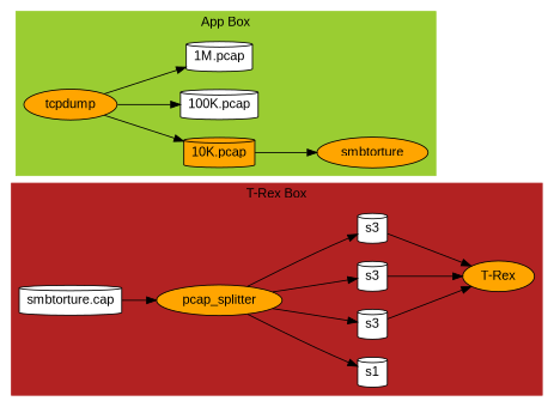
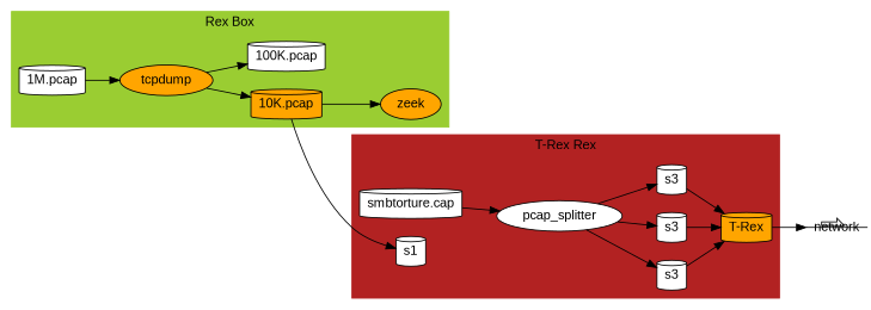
  digraph {
    fontname="Liberation Sans"
    rankdir=LR
    node [fillcolor=white fontname="Liberation Sans" shape=cylinder style=filled]
    edge [fontname="Liberation Sans"]
    n1 [height=0.2 label="smbtorture.cap" width=0.2]
    n2 [height=0.2 label=s1 width=0.2]
    n3 [height=0.2 label=s3 width=0.2]
    n4 [height=0.2 label=s3 width=0.2]
    n5 [height=0.2 label=s3 width=0.2]
-   n6 [fillcolor=orange height=0.2 label="T-Rex" shape=ellipse width=0.2]
-   n7 [fillcolor=orange height=0.2 label=pcap_splitter shape=ellipse width=0.2]
+   n6 [fillcolor=orange height=0.2 label="T-Rex" width=0.2]
+   n7 [height=0.2 label=pcap_splitter shape=ellipse width=0.2]
    n8 [fillcolor=orange height=0.2 label=tcpdump shape=ellipse width=0.2]
-   n9 [fillcolor=orange height=0.2 label=smbtorture shape=ellipse width=0.2]
+   n9 [fillcolor=orange height=0.2 label=zeek shape=ellipse width=0.2]
    n10 [fillcolor=orange height=0.2 label="10K.pcap" width=0.2]
    n11 [height=0.2 label="100K.pcap" width=0.2]
    n12 [height=0.2 label="1M.pcap" width=0.2]
+   network [height=0.2 shape=primersite width=0.2]
    subgraph cluster_1 {
      color=firebrick
-     label="T-Rex Box"
+     label="T-Rex Rex"
      style=filled
      n1
      n2
      n3
      n4
      n5
      n6
      n7
    }
    subgraph cluster_2 {
      color=yellowgreen
-     label="App Box"
+     label="Rex Box"
      style=filled
      n8
      n9
      n10
      n11
      n12
    }
    n1 -> n7
    n3 -> n6
    n4 -> n6
    n5 -> n6
-   n7 -> n2
+   n6 -> network
+   n10 -> n2
    n7 -> n3
    n7 -> n4
    n7 -> n5
    n8 -> n10
    n8 -> n11
-   n8 -> n12
+   n12 -> n8
    n10 -> n9
  }
